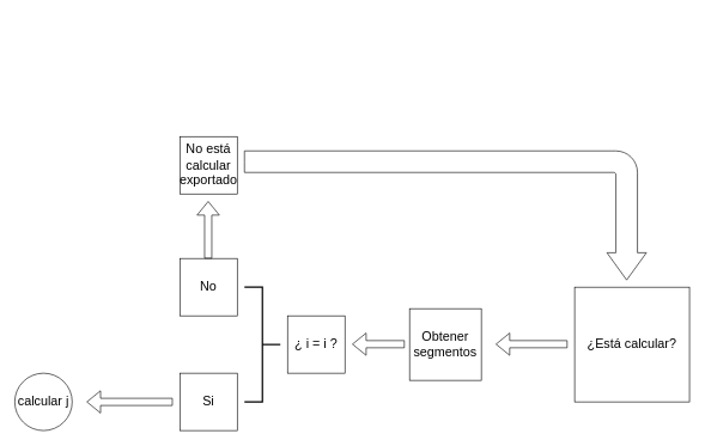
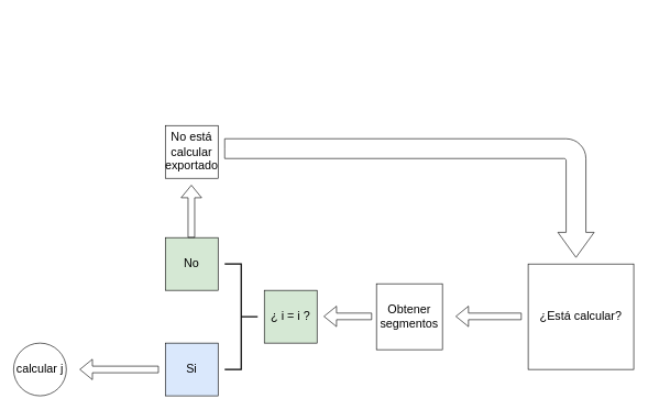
  <mxCell id="0" />
  <mxCell id="1" parent="0" />
  <mxCell id="2" value="&lt;font style=&quot;font-size: 18px;&quot;&gt;¿Está calcular?&lt;/font&gt;" style="whiteSpace=wrap;html=1;aspect=fixed;" vertex="1" parent="1"><mxGeometry x="800" y="400" width="160" height="160" as="geometry" /></mxCell>
  <mxCell id="3" value="" style="shape=flexArrow;endArrow=classic;html=1;fontSize=18;" edge="1" parent="1"><mxGeometry width="50" height="50" relative="1" as="geometry"><mxPoint x="790" y="479.5" as="sourcePoint" /><mxPoint x="690" y="479.5" as="targetPoint" /></mxGeometry></mxCell>
  <mxCell id="4" value="Obtener segmentos" style="whiteSpace=wrap;html=1;aspect=fixed;fontSize=18;" vertex="1" parent="1"><mxGeometry x="570" y="430" width="100" height="100" as="geometry" /></mxCell>
  <mxCell id="5" value="" style="strokeWidth=2;html=1;shape=mxgraph.flowchart.annotation_2;align=left;labelPosition=right;pointerEvents=1;fontSize=18;rotation=-180;" vertex="1" parent="1"><mxGeometry x="340" y="400" width="50" height="160" as="geometry" /></mxCell>
- <mxCell id="6" value="¿ i = i ?" style="whiteSpace=wrap;html=1;aspect=fixed;fontSize=18;" vertex="1" parent="1"><mxGeometry x="400" y="440" width="80" height="80" as="geometry" /></mxCell>
+ <mxCell id="6" value="¿ i = i ?" style="whiteSpace=wrap;html=1;aspect=fixed;fontSize=18;fillColor=#d5e8d4;" vertex="1" parent="1"><mxGeometry x="400" y="440" width="80" height="80" as="geometry" /></mxCell>
  <mxCell id="7" value="" style="shape=flexArrow;endArrow=classic;html=1;fontSize=18;" edge="1" parent="1"><mxGeometry width="50" height="50" relative="1" as="geometry"><mxPoint x="563.2" y="479.5" as="sourcePoint" /><mxPoint x="490" y="479.5" as="targetPoint" /></mxGeometry></mxCell>
- <mxCell id="8" value="No" style="whiteSpace=wrap;html=1;aspect=fixed;fontSize=18;" vertex="1" parent="1"><mxGeometry x="250" y="360" width="80" height="80" as="geometry" /></mxCell>
- <mxCell id="9" value="Si" style="whiteSpace=wrap;html=1;aspect=fixed;fontSize=18;" vertex="1" parent="1"><mxGeometry x="250" y="520" width="80" height="80" as="geometry" /></mxCell>
+ <mxCell id="8" value="No" style="whiteSpace=wrap;html=1;aspect=fixed;fontSize=18;fillColor=#d5e8d4;" vertex="1" parent="1"><mxGeometry x="250" y="360" width="80" height="80" as="geometry" /></mxCell>
+ <mxCell id="9" value="Si" style="whiteSpace=wrap;html=1;aspect=fixed;fontSize=18;fillColor=#dae8fc;" vertex="1" parent="1"><mxGeometry x="250" y="520" width="80" height="80" as="geometry" /></mxCell>
  <mxCell id="10" value="" style="shape=flexArrow;endArrow=classic;html=1;fontSize=18;" edge="1" parent="1"><mxGeometry width="50" height="50" relative="1" as="geometry"><mxPoint x="289.5" y="360" as="sourcePoint" /><mxPoint x="289.5" y="280" as="targetPoint" /></mxGeometry></mxCell>
  <mxCell id="11" value="No está calcular exportado" style="whiteSpace=wrap;html=1;aspect=fixed;fontSize=18;" vertex="1" parent="1"><mxGeometry x="250" y="190" width="80" height="80" as="geometry" /></mxCell>
  <mxCell id="12" value="" style="html=1;shadow=0;dashed=0;align=center;verticalAlign=middle;shape=mxgraph.arrows2.bendArrow;dy=15;dx=38;notch=0;arrowHead=55;rounded=1;fontSize=18;rotation=90;" vertex="1" parent="1"><mxGeometry x="530" y="20" width="180" height="560" as="geometry" /></mxCell>
  <mxCell id="13" value="" style="shape=flexArrow;endArrow=classic;html=1;fontSize=18;" edge="1" parent="1"><mxGeometry width="50" height="50" relative="1" as="geometry"><mxPoint y="560" as="sourcePoint" x="240" /><mxPoint x="120" y="560" as="targetPoint" /></mxGeometry></mxCell>
  <mxCell id="14" value="calcular j" style="ellipse;whiteSpace=wrap;html=1;aspect=fixed;fontSize=18;" vertex="1" parent="1"><mxGeometry x="20" y="520" width="80" height="80" as="geometry" /></mxCell>
